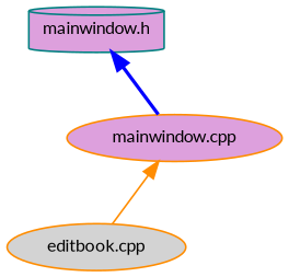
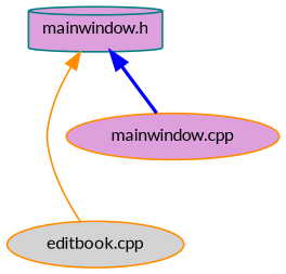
  digraph {
    fontname=Lato
    node [color=darkorange fillcolor=plum fontname=Lato fontsize=10 shape=ellipse style=filled]
    edge [dir=back fontname=Lato fontsize=10 labelfontname=Helvetica labelfontsize=10]
    n1 [color=teal fontcolor=black height=0.2 label="mainwindow.h" shape=cylinder width=0.4]
    n2 [fillcolor=lightgrey height=0.2 label="editbook.cpp" width=0.4]
    n3 [height=0.2 label="mainwindow.cpp" width=0.4]
-   n3 -> n2 [color=darkorange style=solid]
+   n1 -> n2 [color=darkorange style=solid]
    n1 -> n3 [color=blue style=bold]
  }
